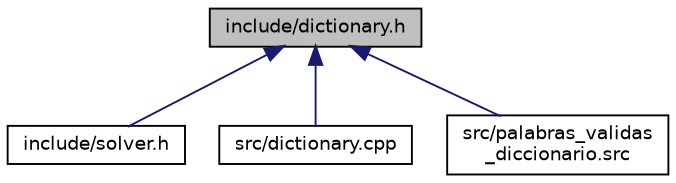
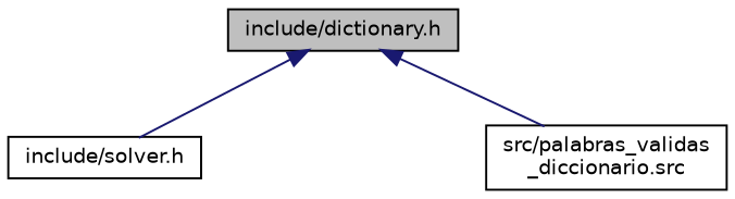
  digraph {
    node [color=black fillcolor=white fontname=Helvetica fontsize=10 shape=record style=filled]
    edge [color=midnightblue dir=back fontname=Helvetica fontsize=10 labelfontname=Helvetica labelfontsize=10 style=solid]
    n1 [fillcolor=grey75 fontcolor=black height=0.2 label="include/dictionary.h" width=0.4]
    n2 [height=0.2 label="include/solver.h" width=0.4]
-   n3 [height=0.2 label="src/dictionary.cpp" width=0.4]
    n4 [height=0.2 label="src/palabras_validas\l_diccionario.src" width=0.4]
    n1 -> n2
-   n1 -> n3
    n1 -> n4
  }
